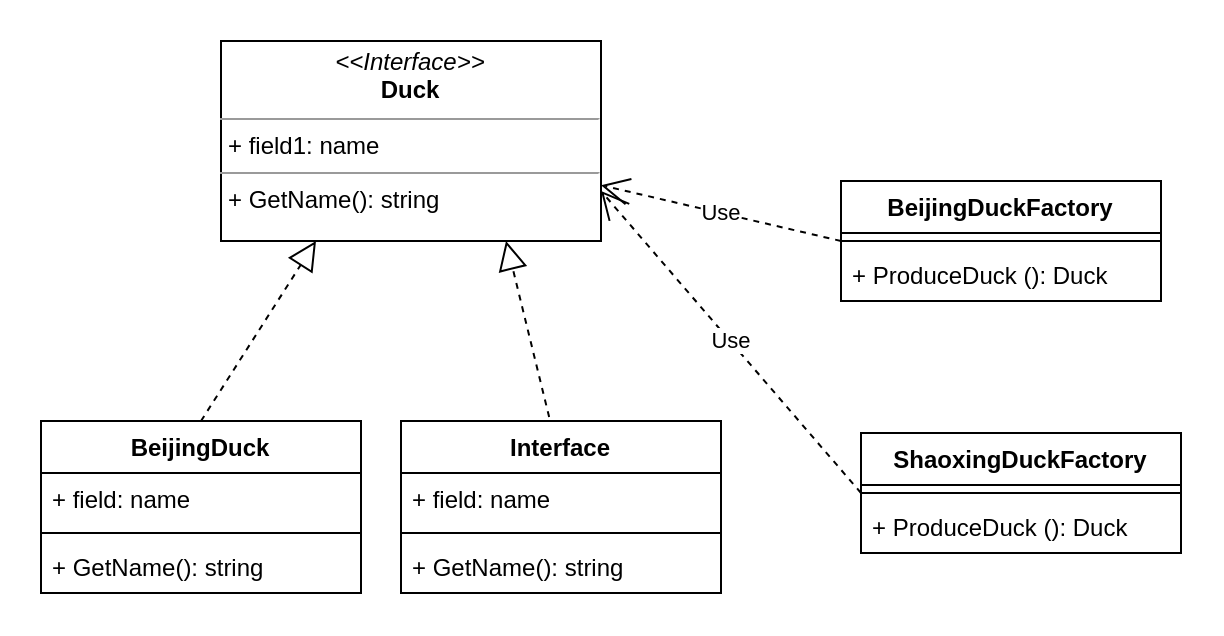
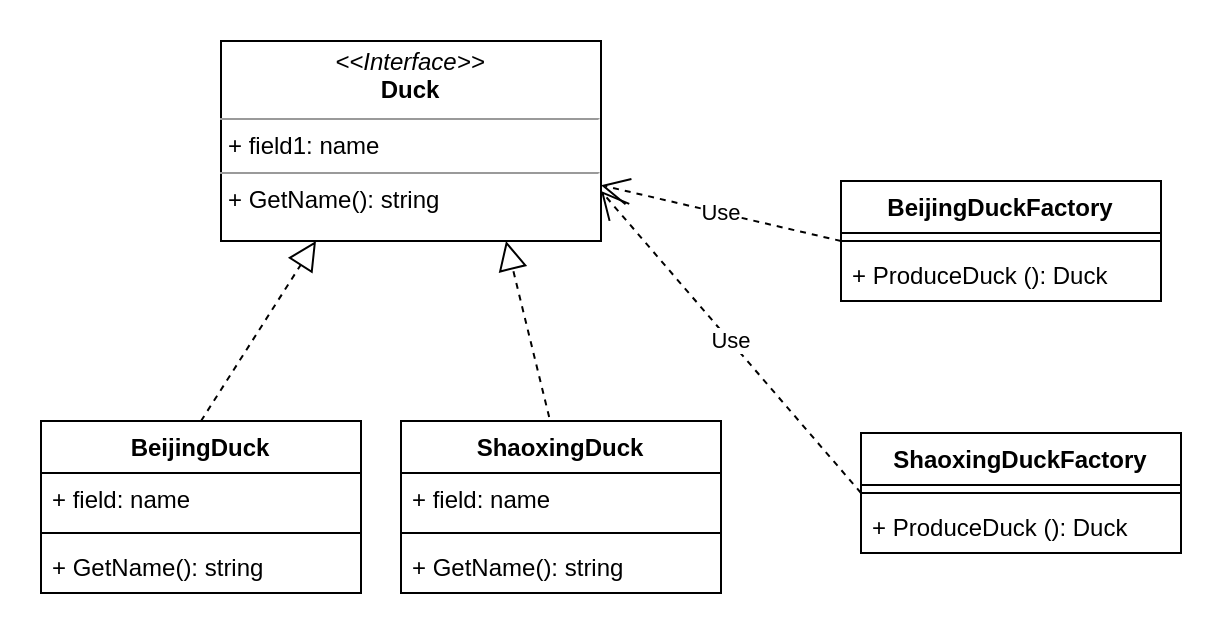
  <mxCell id="0" />
  <mxCell id="1" parent="0" />
  <mxCell id="2" value="BeijingDuck" style="swimlane;fontStyle=1;align=center;verticalAlign=top;childLayout=stackLayout;horizontal=1;startSize=26;horizontalStack=0;resizeParent=1;resizeParentMax=0;resizeLast=0;collapsible=1;marginBottom=0;" parent="1" vertex="1"><mxGeometry x="20" y="210" width="160" height="86" as="geometry" /></mxCell>
  <mxCell id="3" value="" style="endArrow=block;dashed=1;endFill=0;endSize=12;html=1;entryX=0.25;entryY=1;entryDx=0;entryDy=0;" parent="2" target="11" edge="1"><mxGeometry width="160" relative="1" as="geometry"><mxPoint x="80" as="sourcePoint" /><mxPoint x="240" as="targetPoint" /></mxGeometry></mxCell>
  <mxCell id="4" value="+ field: name" style="text;strokeColor=none;fillColor=none;align=left;verticalAlign=top;spacingLeft=4;spacingRight=4;overflow=hidden;rotatable=0;points=[[0,0.5],[1,0.5]];portConstraint=eastwest;" parent="2" vertex="1"><mxGeometry y="26" width="160" height="26" as="geometry" /></mxCell>
  <mxCell id="5" value="" style="line;strokeWidth=1;fillColor=none;align=left;verticalAlign=middle;spacingTop=-1;spacingLeft=3;spacingRight=3;rotatable=0;labelPosition=right;points=[];portConstraint=eastwest;" parent="2" vertex="1"><mxGeometry y="52" width="160" height="8" as="geometry" /></mxCell>
  <mxCell id="6" value="+ GetName(): string" style="text;strokeColor=none;fillColor=none;align=left;verticalAlign=top;spacingLeft=4;spacingRight=4;overflow=hidden;rotatable=0;points=[[0,0.5],[1,0.5]];portConstraint=eastwest;" parent="2" vertex="1"><mxGeometry y="60" width="160" height="26" as="geometry" /></mxCell>
- <mxCell id="7" value="Interface" style="swimlane;fontStyle=1;align=center;verticalAlign=top;childLayout=stackLayout;horizontal=1;startSize=26;horizontalStack=0;resizeParent=1;resizeParentMax=0;resizeLast=0;collapsible=1;marginBottom=0;" parent="1" vertex="1"><mxGeometry x="200" y="210" width="160" height="86" as="geometry" /></mxCell>
+ <mxCell id="7" value="ShaoxingDuck" style="swimlane;fontStyle=1;align=center;verticalAlign=top;childLayout=stackLayout;horizontal=1;startSize=26;horizontalStack=0;resizeParent=1;resizeParentMax=0;resizeLast=0;collapsible=1;marginBottom=0;" parent="1" vertex="1"><mxGeometry x="200" y="210" width="160" height="86" as="geometry" /></mxCell>
  <mxCell id="8" value="+ field: name" style="text;strokeColor=none;fillColor=none;align=left;verticalAlign=top;spacingLeft=4;spacingRight=4;overflow=hidden;rotatable=0;points=[[0,0.5],[1,0.5]];portConstraint=eastwest;" parent="7" vertex="1"><mxGeometry y="26" width="160" height="26" as="geometry" /></mxCell>
  <mxCell id="9" value="" style="line;strokeWidth=1;fillColor=none;align=left;verticalAlign=middle;spacingTop=-1;spacingLeft=3;spacingRight=3;rotatable=0;labelPosition=right;points=[];portConstraint=eastwest;" parent="7" vertex="1"><mxGeometry y="52" width="160" height="8" as="geometry" /></mxCell>
  <mxCell id="10" value="+ GetName(): string" style="text;strokeColor=none;fillColor=none;align=left;verticalAlign=top;spacingLeft=4;spacingRight=4;overflow=hidden;rotatable=0;points=[[0,0.5],[1,0.5]];portConstraint=eastwest;" parent="7" vertex="1"><mxGeometry y="60" width="160" height="26" as="geometry" /></mxCell>
  <mxCell id="11" value="&lt;p style=&quot;margin: 0px ; margin-top: 4px ; text-align: center&quot;&gt;&lt;i&gt;&amp;lt;&amp;lt;Interface&amp;gt;&amp;gt;&lt;/i&gt;&lt;br&gt;&lt;b&gt;Duck&lt;/b&gt;&lt;/p&gt;&lt;hr size=&quot;1&quot;&gt;&lt;p style=&quot;margin: 0px ; margin-left: 4px&quot;&gt;+ field1: name&lt;br&gt;&lt;/p&gt;&lt;hr size=&quot;1&quot;&gt;&lt;p style=&quot;margin: 0px ; margin-left: 4px&quot;&gt;+ GetName(): string&lt;br&gt;&lt;/p&gt;" style="verticalAlign=top;align=left;overflow=fill;fontSize=12;fontFamily=Helvetica;html=1;" parent="1" vertex="1"><mxGeometry x="110" y="20" width="190" height="100" as="geometry" /></mxCell>
  <mxCell id="12" value="" style="endArrow=block;dashed=1;endFill=0;endSize=12;html=1;entryX=0.75;entryY=1;entryDx=0;entryDy=0;exitX=0.463;exitY=-0.023;exitDx=0;exitDy=0;exitPerimeter=0;" parent="1" source="7" target="11" edge="1"><mxGeometry width="160" relative="1" as="geometry"><mxPoint x="110" y="200" as="sourcePoint" /><mxPoint x="193.91" y="129" as="targetPoint" /></mxGeometry></mxCell>
  <mxCell id="13" value="BeijingDuckFactory" style="swimlane;fontStyle=1;align=center;verticalAlign=top;childLayout=stackLayout;horizontal=1;startSize=26;horizontalStack=0;resizeParent=1;resizeParentMax=0;resizeLast=0;collapsible=1;marginBottom=0;" vertex="1" parent="1"><mxGeometry x="420" y="90" width="160" height="60" as="geometry" /></mxCell>
  <mxCell id="14" value="" style="line;strokeWidth=1;fillColor=none;align=left;verticalAlign=middle;spacingTop=-1;spacingLeft=3;spacingRight=3;rotatable=0;labelPosition=right;points=[];portConstraint=eastwest;" vertex="1" parent="13"><mxGeometry y="26" width="160" height="8" as="geometry" /></mxCell>
  <mxCell id="15" value="+ ProduceDuck (): Duck" style="text;strokeColor=none;fillColor=none;align=left;verticalAlign=top;spacingLeft=4;spacingRight=4;overflow=hidden;rotatable=0;points=[[0,0.5],[1,0.5]];portConstraint=eastwest;" vertex="1" parent="13"><mxGeometry y="34" width="160" height="26" as="geometry" /></mxCell>
  <mxCell id="16" value="Use" style="endArrow=open;endSize=12;dashed=1;html=1;exitX=0;exitY=0.5;exitDx=0;exitDy=0;" edge="1" parent="1" source="13" target="11"><mxGeometry width="160" relative="1" as="geometry"><mxPoint x="410" y="60" as="sourcePoint" /><mxPoint x="570" y="60" as="targetPoint" /></mxGeometry></mxCell>
  <mxCell id="17" value="ShaoxingDuckFactory" style="swimlane;fontStyle=1;align=center;verticalAlign=top;childLayout=stackLayout;horizontal=1;startSize=26;horizontalStack=0;resizeParent=1;resizeParentMax=0;resizeLast=0;collapsible=1;marginBottom=0;" vertex="1" parent="1"><mxGeometry x="430" y="216" width="160" height="60" as="geometry" /></mxCell>
  <mxCell id="18" value="" style="line;strokeWidth=1;fillColor=none;align=left;verticalAlign=middle;spacingTop=-1;spacingLeft=3;spacingRight=3;rotatable=0;labelPosition=right;points=[];portConstraint=eastwest;" vertex="1" parent="17"><mxGeometry y="26" width="160" height="8" as="geometry" /></mxCell>
  <mxCell id="19" value="+ ProduceDuck (): Duck" style="text;strokeColor=none;fillColor=none;align=left;verticalAlign=top;spacingLeft=4;spacingRight=4;overflow=hidden;rotatable=0;points=[[0,0.5],[1,0.5]];portConstraint=eastwest;" vertex="1" parent="17"><mxGeometry y="34" width="160" height="26" as="geometry" /></mxCell>
  <mxCell id="20" value="Use" style="endArrow=open;endSize=12;dashed=1;html=1;exitX=0;exitY=0.5;exitDx=0;exitDy=0;entryX=1;entryY=0.75;entryDx=0;entryDy=0;" edge="1" parent="1" source="17" target="11"><mxGeometry width="160" relative="1" as="geometry"><mxPoint x="430" y="130" as="sourcePoint" /><mxPoint x="310" y="102.093" as="targetPoint" /></mxGeometry></mxCell>
